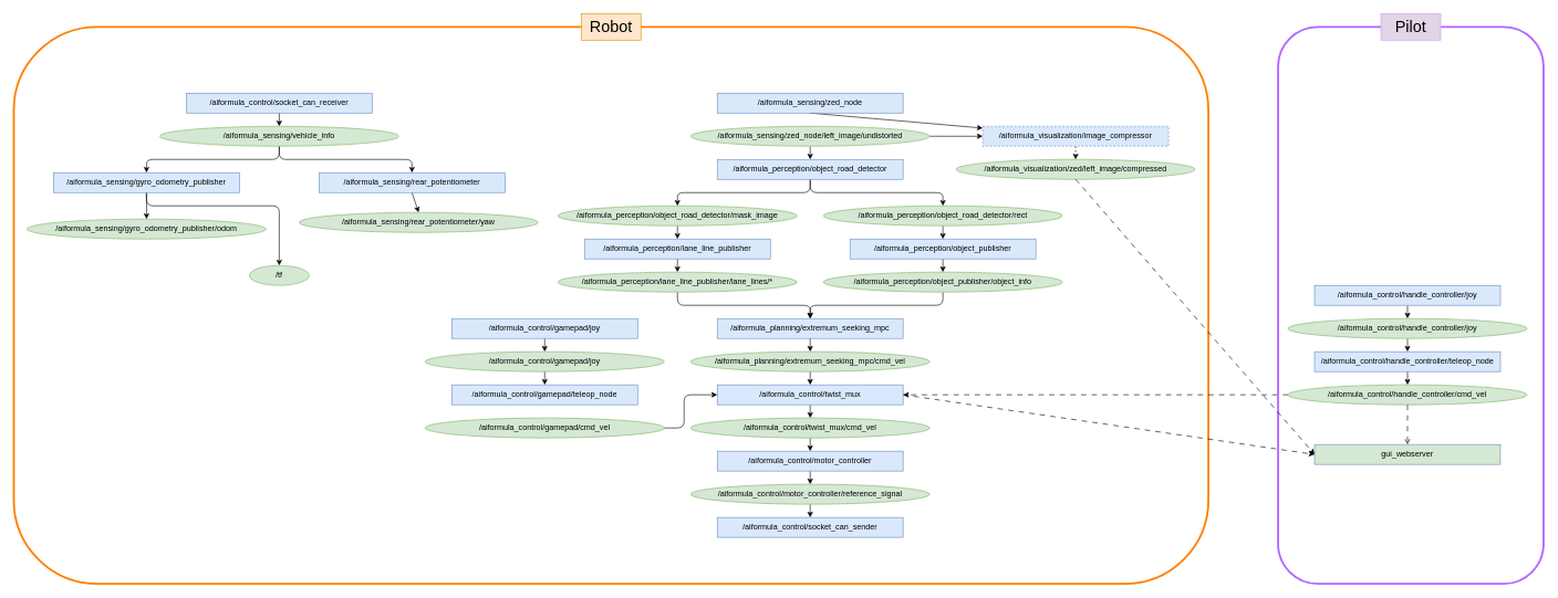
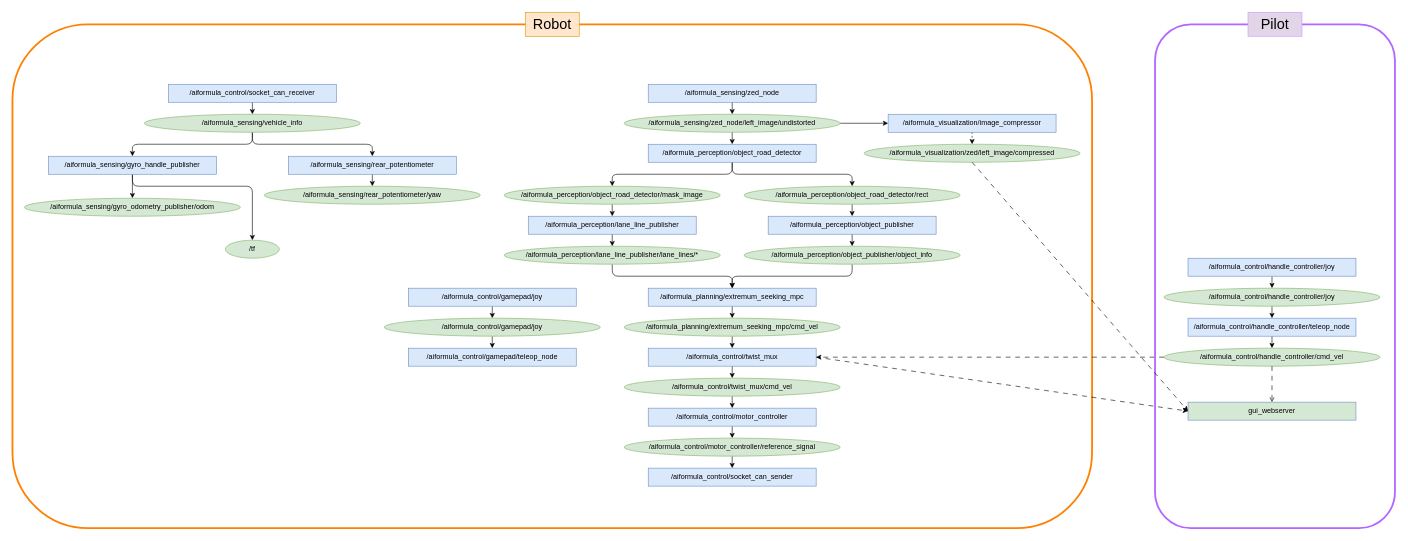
  <mxCell id="0" />
  <mxCell id="1" parent="0" />
  <mxCell id="2" value="" style="rounded=1;whiteSpace=wrap;html=1;fillColor=none;strokeColor=#FF8000;strokeWidth=3;" parent="1" vertex="1"><mxGeometry y="40" width="1800" height="840" as="geometry" x="20" /></mxCell>
- <mxCell id="3" style="edgeStyle=none;html=1;exitX=0.5;exitY=1;exitDx=0;exitDy=0;" parent="1" source="4" target="39" edge="1"><mxGeometry relative="1" as="geometry"><mxPoint x="1223" y="200" as="targetPoint" /></mxGeometry></mxCell>
+ <mxCell id="3" style="edgeStyle=none;html=1;entryX=0.5;entryY=0;entryDx=0;entryDy=0;exitX=0.5;exitY=1;exitDx=0;exitDy=0;" parent="1" source="4" target="10" edge="1"><mxGeometry relative="1" as="geometry"><mxPoint x="1223" y="200" as="targetPoint" /></mxGeometry></mxCell>
  <mxCell id="4" value="/aiformula_sensing/zed_node" style="whiteSpace=wrap;html=1;fillColor=#dae8fc;strokeColor=#6c8ebf;" parent="1" vertex="1"><mxGeometry x="1080" y="140" width="280" height="30" as="geometry" /></mxCell>
  <mxCell id="5" style="edgeStyle=orthogonalEdgeStyle;html=1;exitX=0.5;exitY=1;exitDx=0;exitDy=0;entryX=0.5;entryY=0;entryDx=0;entryDy=0;" parent="1" source="7" target="14" edge="1"><mxGeometry relative="1" as="geometry"><mxPoint x="1430" y="275" as="targetPoint" /></mxGeometry></mxCell>
  <mxCell id="6" style="edgeStyle=orthogonalEdgeStyle;html=1;exitX=0.5;exitY=1;exitDx=0;exitDy=0;entryX=0.5;entryY=0;entryDx=0;entryDy=0;" parent="1" source="7" target="16" edge="1"><mxGeometry relative="1" as="geometry" /></mxCell>
  <mxCell id="7" value="/aiformula_perception/object_road_detector" style="whiteSpace=wrap;html=1;fillColor=#dae8fc;strokeColor=#6c8ebf;" parent="1" vertex="1"><mxGeometry x="1080" y="240" width="280" height="30" as="geometry" /></mxCell>
  <mxCell id="8" style="edgeStyle=none;html=1;exitX=0.5;exitY=1;exitDx=0;exitDy=0;entryX=0.5;entryY=0;entryDx=0;entryDy=0;" parent="1" source="10" target="7" edge="1"><mxGeometry relative="1" as="geometry" /></mxCell>
  <mxCell id="9" style="edgeStyle=none;html=1;exitX=1;exitY=0.5;exitDx=0;exitDy=0;entryX=0;entryY=0.5;entryDx=0;entryDy=0;" parent="1" source="10" target="39" edge="1"><mxGeometry relative="1" as="geometry" /></mxCell>
  <mxCell id="10" value="/aiformula_sensing/zed_node/left_image/undistorted" style="ellipse;whiteSpace=wrap;html=1;fillColor=#d5e8d4;strokeColor=#82b366;" parent="1" vertex="1"><mxGeometry x="1040" y="190" width="360" height="30" as="geometry" /></mxCell>
  <mxCell id="11" style="edgeStyle=none;html=1;exitX=0.5;exitY=1;exitDx=0;exitDy=0;entryX=0.5;entryY=0;entryDx=0;entryDy=0;" parent="1" source="12" target="20" edge="1"><mxGeometry relative="1" as="geometry"><mxPoint x="1023" y="460" as="targetPoint" /></mxGeometry></mxCell>
  <mxCell id="12" value="/aiformula_perception/lane_line_publisher" style="whiteSpace=wrap;html=1;fillColor=#dae8fc;strokeColor=#6c8ebf;" parent="1" vertex="1"><mxGeometry x="880" y="360" width="280" height="30" as="geometry" /></mxCell>
  <mxCell id="13" style="edgeStyle=none;html=1;exitX=0.5;exitY=1;exitDx=0;exitDy=0;entryX=0.5;entryY=0;entryDx=0;entryDy=0;" parent="1" source="14" target="28" edge="1"><mxGeometry relative="1" as="geometry" /></mxCell>
  <mxCell id="14" value="/aiformula_perception/object_road_detector/rect" style="ellipse;whiteSpace=wrap;html=1;fillColor=#d5e8d4;strokeColor=#82b366;" parent="1" vertex="1"><mxGeometry x="1240" y="310" width="360" height="30" as="geometry" /></mxCell>
  <mxCell id="15" style="edgeStyle=none;html=1;exitX=0.5;exitY=1;exitDx=0;exitDy=0;entryX=0.5;entryY=0;entryDx=0;entryDy=0;" parent="1" source="16" target="12" edge="1"><mxGeometry relative="1" as="geometry"><mxPoint x="1023" y="430" as="targetPoint" /></mxGeometry></mxCell>
  <mxCell id="16" value="/aiformula_perception/object_road_detector/mask_image" style="ellipse;whiteSpace=wrap;html=1;fillColor=#d5e8d4;strokeColor=#82b366;" parent="1" vertex="1"><mxGeometry x="840" y="310" width="360" height="30" as="geometry" /></mxCell>
  <mxCell id="17" style="edgeStyle=none;html=1;exitX=0.5;exitY=1;exitDx=0;exitDy=0;entryX=0.5;entryY=0;entryDx=0;entryDy=0;" parent="1" source="18" target="22" edge="1"><mxGeometry relative="1" as="geometry"><mxPoint x="1223" y="630" as="targetPoint" /><mxPoint x="1223" y="610" as="sourcePoint" /></mxGeometry></mxCell>
  <mxCell id="18" value="/aiformula_planning/extremum_seeking_mpc" style="whiteSpace=wrap;html=1;fillColor=#dae8fc;strokeColor=#6c8ebf;" parent="1" vertex="1"><mxGeometry x="1080" y="480" width="280" height="30" as="geometry" /></mxCell>
  <mxCell id="19" style="edgeStyle=orthogonalEdgeStyle;html=1;exitX=0.5;exitY=1;exitDx=0;exitDy=0;entryX=0.5;entryY=0;entryDx=0;entryDy=0;" parent="1" source="20" target="18" edge="1"><mxGeometry relative="1" as="geometry"><mxPoint x="1023" y="610" as="targetPoint" /><mxPoint x="1023" y="490" as="sourcePoint" /></mxGeometry></mxCell>
  <mxCell id="20" value="/aiformula_perception/lane_line_publisher/lane_lines/*" style="ellipse;whiteSpace=wrap;html=1;fillColor=#d5e8d4;strokeColor=#82b366;" parent="1" vertex="1"><mxGeometry x="840" y="410" width="360" height="30" as="geometry" /></mxCell>
  <mxCell id="21" style="edgeStyle=none;html=1;exitX=0.5;exitY=1;exitDx=0;exitDy=0;entryX=0.5;entryY=0;entryDx=0;entryDy=0;" parent="1" source="22" target="24" edge="1"><mxGeometry relative="1" as="geometry"><mxPoint x="1223" y="690" as="targetPoint" /><mxPoint x="1223" y="660" as="sourcePoint" /></mxGeometry></mxCell>
  <mxCell id="22" value="/aiformula_planning/extremum_seeking_mpc/cmd_vel" style="ellipse;whiteSpace=wrap;html=1;fillColor=#d5e8d4;strokeColor=#82b366;" parent="1" vertex="1"><mxGeometry x="1040" y="530" width="360" height="30" as="geometry" /></mxCell>
  <mxCell id="23" style="edgeStyle=none;html=1;exitX=0.5;exitY=1;exitDx=0;exitDy=0;entryX=0.5;entryY=0;entryDx=0;entryDy=0;" parent="1" source="24" target="26" edge="1"><mxGeometry relative="1" as="geometry"><mxPoint x="1223" y="740" as="targetPoint" /></mxGeometry></mxCell>
  <mxCell id="24" value="/aiformula_control/twist_mux" style="whiteSpace=wrap;html=1;fillColor=#dae8fc;strokeColor=#6c8ebf;" parent="1" vertex="1"><mxGeometry x="1080" y="580" width="280" height="30" as="geometry" /></mxCell>
  <mxCell id="25" style="edgeStyle=none;html=1;exitX=0.5;exitY=1;exitDx=0;exitDy=0;entryX=0.5;entryY=0;entryDx=0;entryDy=0;" parent="1" source="26" target="50" edge="1"><mxGeometry relative="1" as="geometry" /></mxCell>
  <mxCell id="26" value="/aiformula_control/twist_mux/cmd_vel" style="ellipse;whiteSpace=wrap;html=1;fillColor=#d5e8d4;strokeColor=#82b366;" parent="1" vertex="1"><mxGeometry x="1040" y="630" width="360" height="30" as="geometry" /></mxCell>
  <mxCell id="27" style="edgeStyle=none;html=1;entryX=0.5;entryY=0;entryDx=0;entryDy=0;exitX=0.5;exitY=1;exitDx=0;exitDy=0;" parent="1" source="28" target="30" edge="1"><mxGeometry relative="1" as="geometry" /></mxCell>
  <mxCell id="28" value="/aiformula_perception/object_publisher" style="whiteSpace=wrap;html=1;fillColor=#dae8fc;strokeColor=#6c8ebf;" parent="1" vertex="1"><mxGeometry x="1280" y="360" width="280" height="30" as="geometry" /></mxCell>
  <mxCell id="29" style="edgeStyle=orthogonalEdgeStyle;html=1;exitX=0.5;exitY=1;exitDx=0;exitDy=0;entryX=0.5;entryY=0;entryDx=0;entryDy=0;" parent="1" source="30" target="18" edge="1"><mxGeometry relative="1" as="geometry" /></mxCell>
  <mxCell id="30" value="/aiformula_perception/object_publisher/object_info" style="ellipse;whiteSpace=wrap;html=1;fillColor=#d5e8d4;strokeColor=#82b366;" parent="1" vertex="1"><mxGeometry x="1240" y="410" width="360" height="30" as="geometry" /></mxCell>
  <mxCell id="31" style="edgeStyle=none;html=1;entryX=0.5;entryY=0;entryDx=0;entryDy=0;exitX=0.5;exitY=1;exitDx=0;exitDy=0;" parent="1" source="32" target="34" edge="1"><mxGeometry relative="1" as="geometry" /></mxCell>
  <mxCell id="32" value="/aiformula_control/gamepad/joy" style="whiteSpace=wrap;html=1;fillColor=#dae8fc;strokeColor=#6c8ebf;" parent="1" vertex="1"><mxGeometry x="680" y="480" width="280" height="30" as="geometry" /></mxCell>
  <mxCell id="33" style="edgeStyle=none;html=1;exitX=0.5;exitY=1;exitDx=0;exitDy=0;entryX=0.5;entryY=0;entryDx=0;entryDy=0;" parent="1" source="34" target="35" edge="1"><mxGeometry relative="1" as="geometry" /></mxCell>
  <mxCell id="34" value="&lt;span style=&quot;color: rgb(0, 0, 0);&quot;&gt;/aiformula_control/gamepad/joy&lt;/span&gt;" style="ellipse;whiteSpace=wrap;html=1;fillColor=#d5e8d4;strokeColor=#82b366;" parent="1" vertex="1"><mxGeometry x="640" y="530" width="360" height="30" as="geometry" /></mxCell>
  <mxCell id="35" value="/aiformula_control/gamepad/teleop_node" style="whiteSpace=wrap;html=1;fillColor=#dae8fc;strokeColor=#6c8ebf;" parent="1" vertex="1"><mxGeometry x="680" y="580" width="280" height="30" as="geometry" /></mxCell>
- <mxCell id="36" style="html=1;exitX=1;exitY=0.5;exitDx=0;exitDy=0;entryX=0;entryY=0.5;entryDx=0;entryDy=0;edgeStyle=orthogonalEdgeStyle;" parent="1" source="37" target="24" edge="1"><mxGeometry relative="1" as="geometry"><Array as="points"><mxPoint x="1030" y="645" /><mxPoint x="1030" y="595" /></Array></mxGeometry></mxCell>
- <mxCell id="37" value="&lt;span style=&quot;color: rgb(0, 0, 0);&quot;&gt;/aiformula_control/gamepad/cmd_vel&lt;/span&gt;" style="ellipse;whiteSpace=wrap;html=1;fillColor=#d5e8d4;strokeColor=#82b366;" parent="1" vertex="1"><mxGeometry x="640" y="630" width="360" height="30" as="geometry" /></mxCell>
  <mxCell id="38" style="edgeStyle=none;html=1;entryX=0.5;entryY=0;entryDx=0;entryDy=0;exitX=0.5;exitY=1;exitDx=0;exitDy=0;dashed=1;" parent="1" source="39" target="40" edge="1"><mxGeometry relative="1" as="geometry" /></mxCell>
- <mxCell id="39" value="/aiformula_visualization/image_compressor" style="whiteSpace=wrap;html=1;fillColor=#dae8fc;strokeColor=#6c8ebf;dashed=1;" parent="1" vertex="1"><mxGeometry x="1480" y="190" width="280" height="30" as="geometry" /></mxCell>
+ <mxCell id="39" value="/aiformula_visualization/image_compressor" style="whiteSpace=wrap;html=1;fillColor=#dae8fc;strokeColor=#6c8ebf;" parent="1" vertex="1"><mxGeometry x="1480" y="190" width="280" height="30" as="geometry" /></mxCell>
  <mxCell id="40" value="&lt;span style=&quot;color: rgb(0, 0, 0);&quot;&gt;/aiformula_&lt;span style=&quot;color: rgb(0, 0, 0);&quot;&gt;visualization&lt;/span&gt;/zed/left_image/compressed&lt;/span&gt;" style="ellipse;whiteSpace=wrap;html=1;fillColor=#d5e8d4;strokeColor=#82b366;" parent="1" vertex="1"><mxGeometry x="1440" y="240" width="360" height="30" as="geometry" /></mxCell>
  <mxCell id="41" style="edgeStyle=none;html=1;entryX=0.5;entryY=0;entryDx=0;entryDy=0;exitX=0.5;exitY=1;exitDx=0;exitDy=0;" parent="1" source="42" target="44" edge="1"><mxGeometry relative="1" as="geometry" /></mxCell>
  <mxCell id="42" value="/aiformula_control/handle_controller/joy" style="whiteSpace=wrap;html=1;fillColor=#dae8fc;strokeColor=#6c8ebf;" parent="1" vertex="1"><mxGeometry x="1980" y="430" width="280" height="30" as="geometry" /></mxCell>
  <mxCell id="43" style="edgeStyle=none;html=1;exitX=0.5;exitY=1;exitDx=0;exitDy=0;entryX=0.5;entryY=0;entryDx=0;entryDy=0;" parent="1" source="44" target="46" edge="1"><mxGeometry relative="1" as="geometry" /></mxCell>
  <mxCell id="44" value="&lt;span style=&quot;color: rgb(0, 0, 0);&quot;&gt;/aiformula_control/&lt;span style=&quot;color: rgb(0, 0, 0);&quot;&gt;handle_controller&lt;/span&gt;/joy&lt;/span&gt;" style="ellipse;whiteSpace=wrap;html=1;fillColor=#d5e8d4;strokeColor=#82b366;" parent="1" vertex="1"><mxGeometry x="1940" y="480" width="360" height="30" as="geometry" /></mxCell>
  <mxCell id="45" style="edgeStyle=none;html=1;entryX=0.5;entryY=0;entryDx=0;entryDy=0;exitX=0.5;exitY=1;exitDx=0;exitDy=0;" parent="1" source="46" target="48" edge="1"><mxGeometry relative="1" as="geometry" /></mxCell>
  <mxCell id="46" value="/aiformula_control/&lt;span style=&quot;color: rgb(0, 0, 0);&quot;&gt;handle_controller&lt;/span&gt;/teleop_node" style="whiteSpace=wrap;html=1;fillColor=#dae8fc;strokeColor=#6c8ebf;" parent="1" vertex="1"><mxGeometry x="1980" y="530" width="280" height="30" as="geometry" /></mxCell>
  <mxCell id="47" style="edgeStyle=none;html=1;exitX=0;exitY=0.5;exitDx=0;exitDy=0;entryX=1;entryY=0.5;entryDx=0;entryDy=0;dashed=1;dashPattern=8 8;" parent="1" source="48" target="24" edge="1"><mxGeometry relative="1" as="geometry" /></mxCell>
  <mxCell id="48" value="&lt;span style=&quot;color: rgb(0, 0, 0);&quot;&gt;/aiformula_control/&lt;span style=&quot;color: rgb(0, 0, 0);&quot;&gt;handle_controller&lt;/span&gt;/cmd_vel&lt;/span&gt;" style="ellipse;whiteSpace=wrap;html=1;fillColor=#d5e8d4;strokeColor=#82b366;" parent="1" vertex="1"><mxGeometry x="1940" y="580" width="360" height="30" as="geometry" /></mxCell>
  <mxCell id="49" style="edgeStyle=none;html=1;exitX=0.5;exitY=1;exitDx=0;exitDy=0;entryX=0.5;entryY=0;entryDx=0;entryDy=0;" parent="1" source="50" target="52" edge="1"><mxGeometry relative="1" as="geometry"><mxPoint x="1223" y="830" as="targetPoint" /><mxPoint x="1223" y="810" as="sourcePoint" /></mxGeometry></mxCell>
  <mxCell id="50" value="/aiformula_control/motor_controller" style="whiteSpace=wrap;html=1;fillColor=#dae8fc;strokeColor=#6c8ebf;" parent="1" vertex="1"><mxGeometry x="1080" y="680" width="280" height="30" as="geometry" /></mxCell>
  <mxCell id="51" style="edgeStyle=none;html=1;exitX=0.5;exitY=1;exitDx=0;exitDy=0;entryX=0.5;entryY=0;entryDx=0;entryDy=0;" parent="1" source="52" target="53" edge="1"><mxGeometry relative="1" as="geometry"><mxPoint x="1223" y="890" as="targetPoint" /><mxPoint x="1223" y="860" as="sourcePoint" /></mxGeometry></mxCell>
  <mxCell id="52" value="&lt;span style=&quot;color: rgb(0, 0, 0);&quot;&gt;/aiformula_control/motor_controller/reference_signal&lt;/span&gt;" style="ellipse;whiteSpace=wrap;html=1;fillColor=#d5e8d4;strokeColor=#82b366;" parent="1" vertex="1"><mxGeometry x="1040" y="730" width="360" height="30" as="geometry" /></mxCell>
  <mxCell id="53" value="/aiformula_control/socket_can_sender" style="whiteSpace=wrap;html=1;fillColor=#dae8fc;strokeColor=#6c8ebf;" parent="1" vertex="1"><mxGeometry x="1080" y="780" width="280" height="30" as="geometry" /></mxCell>
  <mxCell id="54" style="edgeStyle=none;html=1;entryX=0.5;entryY=0;entryDx=0;entryDy=0;exitX=0.5;exitY=1;exitDx=0;exitDy=0;" parent="1" source="55" target="61" edge="1"><mxGeometry relative="1" as="geometry"><mxPoint x="423" y="200" as="targetPoint" /></mxGeometry></mxCell>
  <mxCell id="55" value="&lt;span style=&quot;color: rgb(0, 0, 0);&quot;&gt;/aiformula_control/socket_can_receiver&lt;/span&gt;" style="whiteSpace=wrap;html=1;fillColor=#dae8fc;strokeColor=#6c8ebf;" parent="1" vertex="1"><mxGeometry x="280" y="140" width="280" height="30" as="geometry" /></mxCell>
  <mxCell id="56" style="edgeStyle=none;html=1;exitX=0.5;exitY=1;exitDx=0;exitDy=0;entryX=0.5;entryY=0;entryDx=0;entryDy=0;" parent="1" source="58" target="62" edge="1"><mxGeometry relative="1" as="geometry" /></mxCell>
  <mxCell id="57" style="edgeStyle=orthogonalEdgeStyle;html=1;exitX=0.5;exitY=1;exitDx=0;exitDy=0;entryX=0.5;entryY=0;entryDx=0;entryDy=0;" parent="1" source="58" target="67" edge="1"><mxGeometry relative="1" as="geometry"><Array as="points"><mxPoint x="220" y="310" /><mxPoint x="420" y="310" /></Array></mxGeometry></mxCell>
- <mxCell id="58" value="/aiformula_sensing/gyro_odometry_publisher" style="whiteSpace=wrap;html=1;fillColor=#dae8fc;strokeColor=#6c8ebf;" parent="1" vertex="1"><mxGeometry x="80" y="260" width="280" height="30" as="geometry" /></mxCell>
+ <mxCell id="58" value="/aiformula_sensing/gyro_handle_publisher" style="whiteSpace=wrap;html=1;fillColor=#dae8fc;strokeColor=#6c8ebf;" parent="1" vertex="1"><mxGeometry x="80" y="260" width="280" height="30" as="geometry" /></mxCell>
  <mxCell id="59" style="edgeStyle=orthogonalEdgeStyle;html=1;exitX=0.5;exitY=1;exitDx=0;exitDy=0;entryX=0.5;entryY=0;entryDx=0;entryDy=0;" parent="1" source="61" target="58" edge="1"><mxGeometry relative="1" as="geometry" /></mxCell>
  <mxCell id="60" style="edgeStyle=orthogonalEdgeStyle;html=1;exitX=0.5;exitY=1;exitDx=0;exitDy=0;entryX=0.5;entryY=0;entryDx=0;entryDy=0;" parent="1" source="61" target="64" edge="1"><mxGeometry relative="1" as="geometry" /></mxCell>
  <mxCell id="61" value="/aiformula_sensing/vehicle_info" style="ellipse;whiteSpace=wrap;html=1;fillColor=#d5e8d4;strokeColor=#82b366;" parent="1" vertex="1"><mxGeometry x="240" y="190" width="360" height="30" as="geometry" /></mxCell>
  <mxCell id="62" value="/aiformula_sensing/gyro_odometry_publisher/odom" style="ellipse;whiteSpace=wrap;html=1;fillColor=#d5e8d4;strokeColor=#82b366;" parent="1" vertex="1"><mxGeometry x="40" y="330" width="360" height="30" as="geometry" /></mxCell>
  <mxCell id="63" style="edgeStyle=none;html=1;exitX=0.5;exitY=1;exitDx=0;exitDy=0;entryX=0.5;entryY=0;entryDx=0;entryDy=0;" parent="1" source="64" target="65" edge="1"><mxGeometry relative="1" as="geometry" /></mxCell>
  <mxCell id="64" value="/aiformula_sensing/rear_potentiometer" style="whiteSpace=wrap;html=1;fillColor=#dae8fc;strokeColor=#6c8ebf;" parent="1" vertex="1"><mxGeometry x="480" y="260" width="280" height="30" as="geometry" /></mxCell>
- <mxCell id="65" value="&lt;span style=&quot;color: rgb(0, 0, 0);&quot;&gt;/aiformula_sensing/rear_potentiometer/yaw&lt;/span&gt;" style="ellipse;whiteSpace=wrap;html=1;fillColor=#d5e8d4;strokeColor=#82b366;" parent="1" vertex="1"><mxGeometry x="450" y="320" width="360" height="30" as="geometry" /></mxCell>
+ <mxCell id="65" value="&lt;span style=&quot;color: rgb(0, 0, 0);&quot;&gt;/aiformula_sensing/rear_potentiometer/yaw&lt;/span&gt;" style="ellipse;whiteSpace=wrap;html=1;fillColor=#d5e8d4;strokeColor=#82b366;" parent="1" vertex="1"><mxGeometry x="440" y="310" width="360" height="30" as="geometry" /></mxCell>
  <mxCell id="66" value="gui_webserver" style="whiteSpace=wrap;html=1;fillColor=#d5e8d4;strokeColor=#6c8ebf;" parent="1" vertex="1"><mxGeometry x="1980" y="670" width="280" height="30" as="geometry" /></mxCell>
  <mxCell id="67" value="/tf" style="ellipse;whiteSpace=wrap;html=1;fillColor=#d5e8d4;strokeColor=#82b366;" parent="1" vertex="1"><mxGeometry x="375" y="400" width="90" height="30" as="geometry" /></mxCell>
  <mxCell id="68" value="Robot" style="whiteSpace=wrap;html=1;fillColor=#ffe6cc;strokeColor=#d79b00;fontSize=24;" parent="1" vertex="1"><mxGeometry x="875" y="20" width="90" height="40" as="geometry" /></mxCell>
  <mxCell id="69" value="" style="rounded=1;whiteSpace=wrap;html=1;fillColor=none;strokeColor=#B266FF;strokeWidth=3;" parent="1" vertex="1"><mxGeometry x="1925" y="40" width="400" height="840" as="geometry" /></mxCell>
  <mxCell id="70" value="Pilot" style="whiteSpace=wrap;html=1;fillColor=#e1d5e7;strokeColor=#CC99FF;fontSize=24;" parent="1" vertex="1"><mxGeometry x="2080" y="20" width="90" height="40" as="geometry" /></mxCell>
  <mxCell id="71" style="edgeStyle=none;html=1;exitX=1;exitY=0.5;exitDx=0;exitDy=0;entryX=0;entryY=0.5;entryDx=0;entryDy=0;dashed=1;dashPattern=8 8;" edge="1" parent="1" source="24" target="66"><mxGeometry relative="1" as="geometry"><mxPoint x="2170" y="660" as="sourcePoint" /><mxPoint x="1590" y="660" as="targetPoint" /></mxGeometry></mxCell>
  <mxCell id="72" style="edgeStyle=none;html=1;exitX=0.5;exitY=1;exitDx=0;exitDy=0;entryX=0.5;entryY=0;entryDx=0;entryDy=0;dashed=1;dashPattern=8 8;endArrow=open;" edge="1" parent="1" source="48" target="66"><mxGeometry relative="1" as="geometry"><mxPoint x="2150" y="890" as="sourcePoint" /><mxPoint x="1570" y="890" as="targetPoint" /></mxGeometry></mxCell>
  <mxCell id="73" style="edgeStyle=none;html=1;exitX=0.5;exitY=1;exitDx=0;exitDy=0;dashed=1;dashPattern=8 8;entryX=0;entryY=0.5;entryDx=0;entryDy=0;" edge="1" parent="1" source="40" target="66"><mxGeometry relative="1" as="geometry"><mxPoint x="1710" y="290" as="targetPoint" /></mxGeometry></mxCell>
